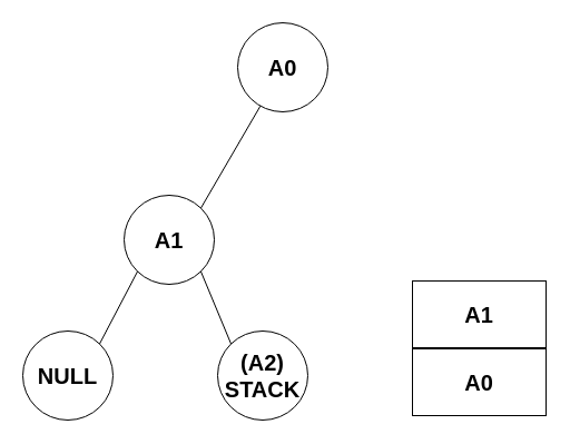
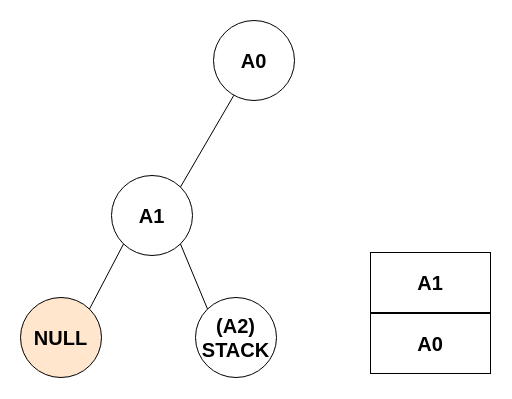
  <mxCell id="0" />
  <mxCell id="1" parent="0" />
  <mxCell id="2" style="rounded=0;orthogonalLoop=1;jettySize=auto;html=1;entryX=1;entryY=0;entryDx=0;entryDy=0;endArrow=none;endFill=0;" edge="1" parent="1" source="3" target="4"><mxGeometry relative="1" as="geometry" /></mxCell>
  <mxCell id="3" value="&lt;span style=&quot;font-size: 20px&quot;&gt;&lt;b&gt;A0&lt;/b&gt;&lt;/span&gt;" style="ellipse;whiteSpace=wrap;html=1;" vertex="1" parent="1"><mxGeometry x="213" y="20" width="81" height="80" as="geometry" /></mxCell>
  <mxCell id="4" value="&lt;span style=&quot;font-size: 20px&quot;&gt;&lt;b&gt;A1&lt;/b&gt;&lt;/span&gt;" style="ellipse;whiteSpace=wrap;html=1;" vertex="1" parent="1"><mxGeometry x="111" y="175" width="81" height="80" as="geometry" /></mxCell>
- <mxCell id="5" value="&lt;b&gt;&lt;font style=&quot;font-size: 20px&quot;&gt;NULL&lt;/font&gt;&lt;/b&gt;" style="ellipse;whiteSpace=wrap;html=1;" vertex="1" parent="1"><mxGeometry x="20" y="297" width="81" height="80" as="geometry" /></mxCell>
+ <mxCell id="5" value="&lt;b&gt;&lt;font style=&quot;font-size: 20px&quot;&gt;NULL&lt;/font&gt;&lt;/b&gt;" style="ellipse;whiteSpace=wrap;html=1;fillColor=#ffe6cc;" vertex="1" parent="1"><mxGeometry x="20" y="297" width="81" height="80" as="geometry" /></mxCell>
  <mxCell id="6" value="&lt;b&gt;&lt;font style=&quot;font-size: 20px&quot;&gt;(A2)&lt;br&gt;STACK&lt;/font&gt;&lt;/b&gt;" style="ellipse;whiteSpace=wrap;html=1;" vertex="1" parent="1"><mxGeometry x="195" y="297" width="81" height="80" as="geometry" /></mxCell>
  <mxCell id="7" style="rounded=0;orthogonalLoop=1;jettySize=auto;html=1;entryX=1;entryY=0;entryDx=0;entryDy=0;endArrow=none;endFill=0;exitX=0;exitY=1;exitDx=0;exitDy=0;" edge="1" parent="1" source="4" target="5"><mxGeometry relative="1" as="geometry"><mxPoint x="243.386" y="104.718" as="sourcePoint" /><mxPoint x="189.959" y="196.541" as="targetPoint" /></mxGeometry></mxCell>
  <mxCell id="8" style="rounded=0;orthogonalLoop=1;jettySize=auto;html=1;entryX=0;entryY=0;entryDx=0;entryDy=0;endArrow=none;endFill=0;exitX=1;exitY=1;exitDx=0;exitDy=0;" edge="1" parent="1" source="4" target="6"><mxGeometry relative="1" as="geometry"><mxPoint x="253.386" y="114.718" as="sourcePoint" /><mxPoint x="199.959" y="206.541" as="targetPoint" /></mxGeometry></mxCell>
  <mxCell id="9" value="&lt;b style=&quot;font-size: 20px&quot;&gt;A0&lt;/b&gt;" style="rounded=0;whiteSpace=wrap;html=1;" vertex="1" parent="1"><mxGeometry x="370" y="313" width="120" height="60" as="geometry" /></mxCell>
  <mxCell id="10" value="&lt;b style=&quot;font-size: 20px&quot;&gt;A1&lt;/b&gt;" style="rounded=0;whiteSpace=wrap;html=1;" vertex="1" parent="1"><mxGeometry x="370" y="252" width="120" height="60" as="geometry" /></mxCell>
